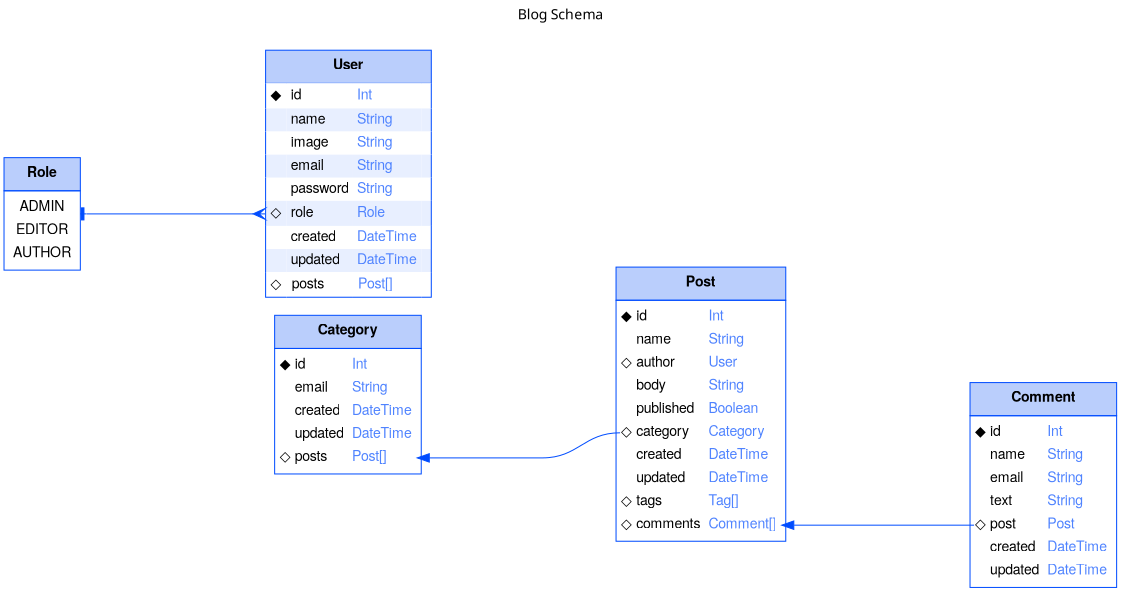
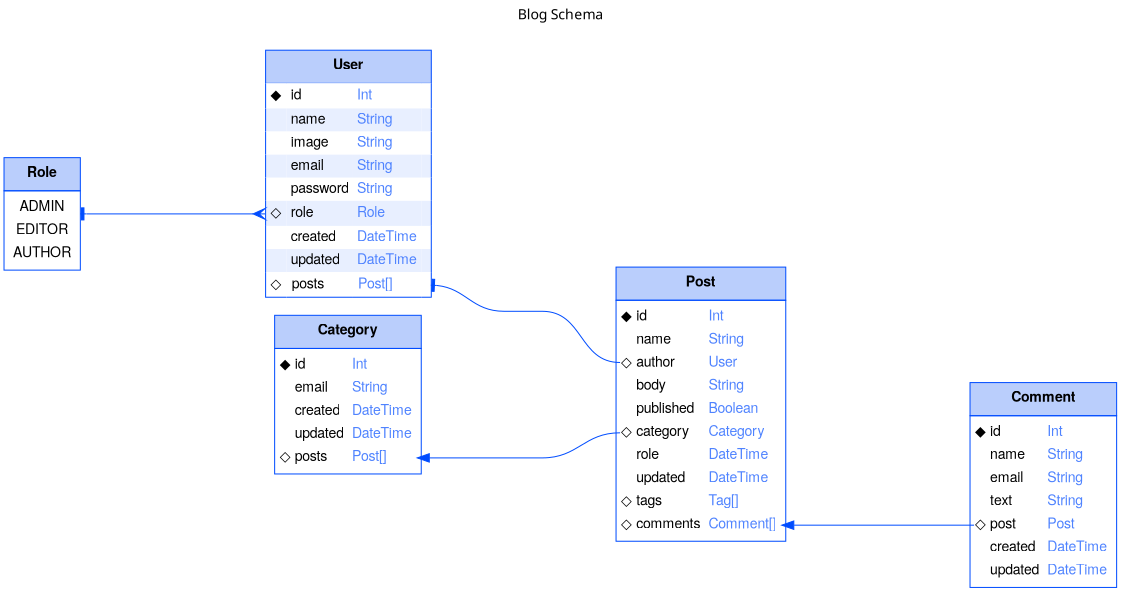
  digraph {
    fontname="sans-serif"
    label="Blog Schema"
    labelloc=t
    rankdir=LR
    node [fillcolor=gray95 fontname="Helvetica, Arial, sans-serif" shape=plain style=filled]
    edge [arrowhead=none arrowsize=1.2 arrowtail=tee color="#004cff" dir=both fontname="sans-serif" minlen=5]
    n1 [label=<<table border="0" cellborder="1" cellspacing="0" cellpadding="4" bgcolor="white" color="#004cff"> 			<tr> <td cellpadding="8" bgcolor="#bacefc"> <b>Role</b> </td> </tr> 			<tr> 			  <td> 				<table border="0" cellborder="0" cellspacing="0" cellpadding="4" bgcolor="white"> 					<tr> <td>ADMIN</td> </tr> 					<tr> <td>EDITOR</td> </tr> 					<tr> <td port="default">AUTHOR</td> </tr> 				</table> 			  </td> 			</tr> 		</table>>]
    n2 [label=<<table bgcolor="white" color="#004cff" border="0" cellborder="0" cellspacing="0" cellpadding="0"> 				<tr> 					<td bgcolor="#bacefc" color="#004cff" border="1" cellpadding="8"><b>User</b></td> 				</tr> 				<tr> 					<td> 						<table bgcolor="white" color="#004cff" border="0" cellborder="0" cellspacing="0" cellpadding="4"> 							<tr> 								<td bgcolor="white" color="#004cff" border="1" sides="L">◆</td> 								<td bgcolor="white" color="#004cff" align="left">id</td> 								<td bgcolor="white" color="#004cff" align="left"><font color="#4f83ff">Int</font></td> 								<td bgcolor="white" color="#004cff" border="1" sides="R"></td> 							</tr> 							<tr> 								<td bgcolor="#e8efff" color="#004cff" border="1" sides="L"></td> 								<td bgcolor="#e8efff" color="#004cff" align="left">name</td> 								<td bgcolor="#e8efff" color="#004cff" align="left"><font color="#4f83ff">String</font></td> 								<td bgcolor="#e8efff" color="#004cff" border="1" sides="R"></td> 							</tr> 							<tr> 								<td bgcolor="white" color="#004cff" border="1" sides="L"></td> 								<td bgcolor="white" color="#004cff" align="left">image</td> 								<td bgcolor="white" color="#004cff" align="left"><font color="#4f83ff">String</font></td> 								<td bgcolor="white" color="#004cff" border="1" sides="R"></td> 							</tr> 							<tr> 								<td bgcolor="#e8efff" color="#004cff" border="1" sides="L"></td> 								<td bgcolor="#e8efff" color="#004cff" align="left">email</td> 								<td bgcolor="#e8efff" color="#004cff" align="left"><font color="#4f83ff">String</font></td> 								<td bgcolor="#e8efff" color="#004cff" border="1" sides="R"></td> 							</tr> 							<tr> 								<td bgcolor="white" color="#004cff" border="1" sides="L"></td> 								<td bgcolor="white" color="#004cff" align="left">password</td> 								<td bgcolor="white" color="#004cff" align="left"><font color="#4f83ff">String</font></td> 								<td bgcolor="white" color="#004cff" border="1" sides="R"></td> 							</tr> 							<tr> 								<td bgcolor="#e8efff" color="#004cff" border="1" sides="L" port="role">◇</td> 								<td bgcolor="#e8efff" color="#004cff" align="left">role</td> 								<td bgcolor="#e8efff" color="#004cff" align="left"><font color="#4f83ff">Role</font></td> 								<td bgcolor="#e8efff" color="#004cff" align="left" border="1" sides="R"></td> 							</tr> 							<tr> 								<td bgcolor="white" color="#004cff" border="1" sides="L"></td> 								<td bgcolor="white" color="#004cff" align="left">created</td> 								<td bgcolor="white" color="#004cff" align="left"><font color="#4f83ff">DateTime</font></td> 								<td bgcolor="white" color="#004cff" align="left" border="1" sides="R"></td> 							</tr> 							<tr> 								<td bgcolor="#e8efff" color="#004cff" border="1" sides="L"></td> 								<td bgcolor="#e8efff" color="#004cff" align="left">updated</td> 								<td bgcolor="#e8efff" color="#004cff" align="left"><font color="#4f83ff">DateTime</font></td> 								<td bgcolor="#e8efff" color="#004cff" align="left" border="1" sides="R"></td> 							</tr> 							<tr> 								<td bgcolor="white" color="#004cff" border="1" sides="LB">◇</td> 								<td bgcolor="white" color="#004cff" align="left" border="1" sides="B">posts</td> 								<td bgcolor="white" color="#004cff" align="left" border="1" sides="B"><font color="#4f83ff">Post[]</font></td> 								<td bgcolor="white" color="#004cff" align="left" border="1" sides="RB" port="posts"></td> 							</tr> 						</table> 					</td> 				</tr> 			</table>>]
-   n3 [label=<<table border="0" cellborder="1" cellspacing="0" cellpadding="4" bgcolor="white" color="#004cff"> 			<tr> <td cellpadding="8" bgcolor="#bacefc"> <b>Post</b> </td> </tr> 			<tr> 			  <td> 				<table border="0" cellborder="0" cellspacing="0" cellpadding="4" bgcolor="white"> 					<tr> <td cellpadding="0">◆</td> <td align="left">id</td> <td align="left"><font color="#4f83ff">Int</font></td> </tr> 					<tr> <td cellpadding="0"></td> <td align="left">name</td> <td align="left"><font color="#4f83ff">String</font></td> </tr>                     <tr> <td cellpadding="0" port="author">◇</td> <td align="left">author</td> <td align="left"><font color="#4f83ff">User</font></td> </tr> 					<tr> <td cellpadding="0"></td> <td align="left">body</td> <td align="left"><font color="#4f83ff">String</font></td> </tr> 					<tr> <td cellpadding="0"></td> <td align="left">published</td> <td align="left"><font color="#4f83ff">Boolean</font></td> </tr> 					<tr> <td cellpadding="0" port="category">◇</td> <td align="left">category</td> <td align="left"><font color="#4f83ff">Category</font></td> </tr> 					<tr> <td cellpadding="0"></td> <td align="left">created</td> <td align="left"><font color="#4f83ff">DateTime</font></td> </tr> 					<tr> <td cellpadding="0"></td> <td align="left">updated</td> <td align="left"><font color="#4f83ff">DateTime</font></td> </tr>                     <tr> <td cellpadding="0" port="tags">◇</td> <td align="left">tags</td> <td align="left"><font color="#4f83ff">Tag[]</font></td> </tr>                     <tr> <td cellpadding="0">◇</td> <td align="left">comments</td> <td align="left" port="comments"><font color="#4f83ff">Comment[]</font></td> </tr> 				</table> 			  </td> 			</tr> 		</table>>]
+   n3 [label=<<table border="0" cellborder="1" cellspacing="0" cellpadding="4" bgcolor="white" color="#004cff"> 			<tr> <td cellpadding="8" bgcolor="#bacefc"> <b>Post</b> </td> </tr> 			<tr> 			  <td> 				<table border="0" cellborder="0" cellspacing="0" cellpadding="4" bgcolor="white"> 					<tr> <td cellpadding="0">◆</td> <td align="left">id</td> <td align="left"><font color="#4f83ff">Int</font></td> </tr> 					<tr> <td cellpadding="0"></td> <td align="left">name</td> <td align="left"><font color="#4f83ff">String</font></td> </tr>                     <tr> <td cellpadding="0" port="author">◇</td> <td align="left">author</td> <td align="left"><font color="#4f83ff">User</font></td> </tr> 					<tr> <td cellpadding="0"></td> <td align="left">body</td> <td align="left"><font color="#4f83ff">String</font></td> </tr> 					<tr> <td cellpadding="0"></td> <td align="left">published</td> <td align="left"><font color="#4f83ff">Boolean</font></td> </tr> 					<tr> <td cellpadding="0" port="category">◇</td> <td align="left">category</td> <td align="left"><font color="#4f83ff">Category</font></td> </tr> 					<tr> <td cellpadding="0"></td> <td align="left">role</td> <td align="left"><font color="#4f83ff">DateTime</font></td> </tr> 					<tr> <td cellpadding="0"></td> <td align="left">updated</td> <td align="left"><font color="#4f83ff">DateTime</font></td> </tr>                     <tr> <td cellpadding="0" port="tags">◇</td> <td align="left">tags</td> <td align="left"><font color="#4f83ff">Tag[]</font></td> </tr>                     <tr> <td cellpadding="0">◇</td> <td align="left">comments</td> <td align="left" port="comments"><font color="#4f83ff">Comment[]</font></td> </tr> 				</table> 			  </td> 			</tr> 		</table>>]
    n4 [label=<<table border="0" cellborder="1" cellspacing="0" cellpadding="4" bgcolor="white" color="#004cff"> 			<tr> <td cellpadding="8" bgcolor="#bacefc"> <b>Comment</b> </td> </tr> 			<tr> 			  <td> 				<table border="0" cellborder="0" cellspacing="0" cellpadding="4" bgcolor="white"> 					<tr> <td cellpadding="0">◆</td> <td align="left">id</td> <td align="left"><font color="#4f83ff">Int</font></td> </tr> 					<tr> <td cellpadding="0"></td> <td align="left">name</td> <td align="left"><font color="#4f83ff">String</font></td> </tr> 					<tr> <td cellpadding="0"></td> <td align="left">email</td> <td align="left"><font color="#4f83ff">String</font></td> </tr> 					<tr> <td cellpadding="0"></td> <td align="left">text</td> <td align="left"><font color="#4f83ff">String</font></td> </tr> 					<tr> <td cellpadding="0" port="post">◇</td> <td align="left">post</td> <td align="left"><font color="#4f83ff">Post</font></td> </tr> 					<tr> <td cellpadding="0"></td> <td align="left">created</td> <td align="left"><font color="#4f83ff">DateTime</font></td> </tr> 					<tr> <td cellpadding="0"></td> <td align="left">updated</td> <td align="left"><font color="#4f83ff">DateTime</font></td> </tr> 				</table> 			  </td> 			</tr> 		</table>>]
    n5 [label=<<table border="0" cellborder="1" cellspacing="0" cellpadding="4" bgcolor="white" color="#004cff"> 			<tr> <td cellpadding="8" bgcolor="#bacefc"> <b>Category</b> </td> </tr> 			<tr> 			  <td> 				<table border="0" cellborder="0" cellspacing="0" cellpadding="4" bgcolor="white"> 					<tr> <td cellpadding="0">◆</td> <td align="left">id</td> <td align="left"><font color="#4f83ff">Int</font></td> </tr> 					<tr> <td cellpadding="0"></td> <td align="left">email</td> <td align="left"><font color="#4f83ff">String</font></td> </tr> 					<tr> <td cellpadding="0"></td> <td align="left">created</td> <td align="left"><font color="#4f83ff">DateTime</font></td> </tr> 					<tr> <td cellpadding="0"></td> <td align="left">updated</td> <td align="left"><font color="#4f83ff">DateTime</font></td> </tr>                     <tr> <td cellpadding="0">◇</td> <td align="left">posts</td> <td align="left" port="posts"><font color="#4f83ff">Post[]</font></td> </tr> 				</table> 			  </td> 			</tr> 		</table>>]
    n1 -> n2 [arrowhead=crow headport="role:w" tailport=e]
+   n2 -> n3 [headport="author:w" tailport="posts:e"]
    n3 -> n4 [arrowtail=normal headport=post tailport=comments]
    n5 -> n3 [arrowtail=normal headport=category tailport=posts]
  }
